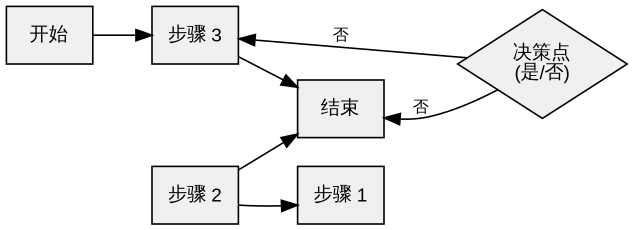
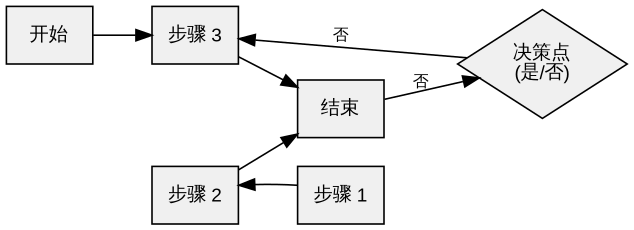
  digraph {
    rankdir=LR
    node [fillcolor="#f0f0f0" fontname=Arial fontsize=12 shape=box style=filled]
    edge [fontname=Arial fontsize=10]
    n1 [label="开始"]
    n2 [label="步骤 3"]
    n3 [label="步骤 1"]
    n4 [label="步骤 2"]
    n5 [label="结束"]
    n6 [label="决策点\n(是/否)" shape=diamond]
    n1 -> n2
    n2 -> n5
-   n4 -> n3
+   n3 -> n4
    n4 -> n5
    n6 -> n2 [label="否"]
-   n6 -> n5 [label="否"]
+   n5 -> n6 [label="否"]
  }
